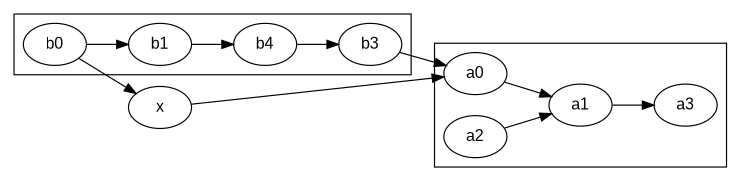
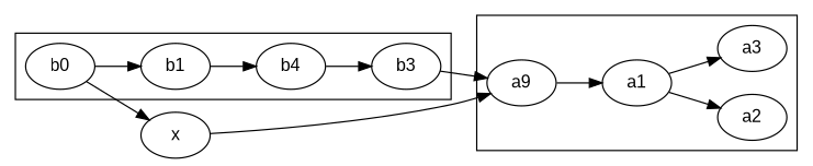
  digraph {
    fontname="Liberation Sans"
    rankdir=LR
    node [fontname="Liberation Sans"]
    edge [fontname="Liberation Sans"]
-   a0 [height=0.50 width=0.75]
+   a0 [height=0.50 width=0.75 label=a9]
    a1 [height=0.50 width=0.75]
    a2 [height=0.50 width=0.75]
    a3 [height=0.50 width=0.75]
    b0 [height=0.50 width=0.75]
    b1 [height=0.50 width=0.75]
    n7 [height=0.50 label=b4 width=0.75]
    b3 [height=0.50 width=0.75]
    x [height=0.50 width=0.75]
    subgraph cluster_1 {
      a0
      a1
      a2
      a3
    }
    subgraph cluster_2 {
      b0
      b1
      n7
      b3
    }
    a0 -> a1
-   a2 -> a1
+   a1 -> a2
    a1 -> a3
    b0 -> b1
    b0 -> x
    b1 -> n7
    n7 -> b3
    b3 -> a0
    x -> a0
  }
